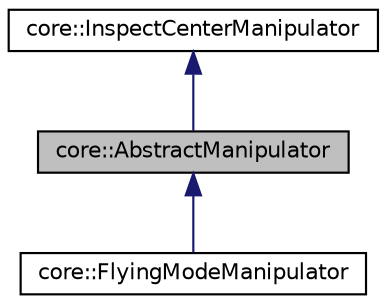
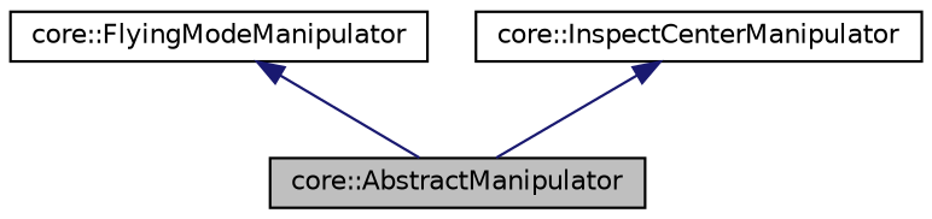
  digraph {
    node [color=black fillcolor=white fontname=Helvetica fontsize=10 shape=record style=filled]
    edge [color=midnightblue dir=back fontname=Helvetica fontsize=10 labelfontname=Helvetica labelfontsize=10 style=solid]
    n1 [fillcolor=grey75 fontcolor=black height=0.2 label="core::AbstractManipulator" width=0.4]
    n2 [height=0.2 label="core::FlyingModeManipulator" width=0.4]
    n3 [height=0.2 label="core::InspectCenterManipulator" width=0.4]
-   n1 -> n2
+   n2 -> n1
    n3 -> n1
  }
